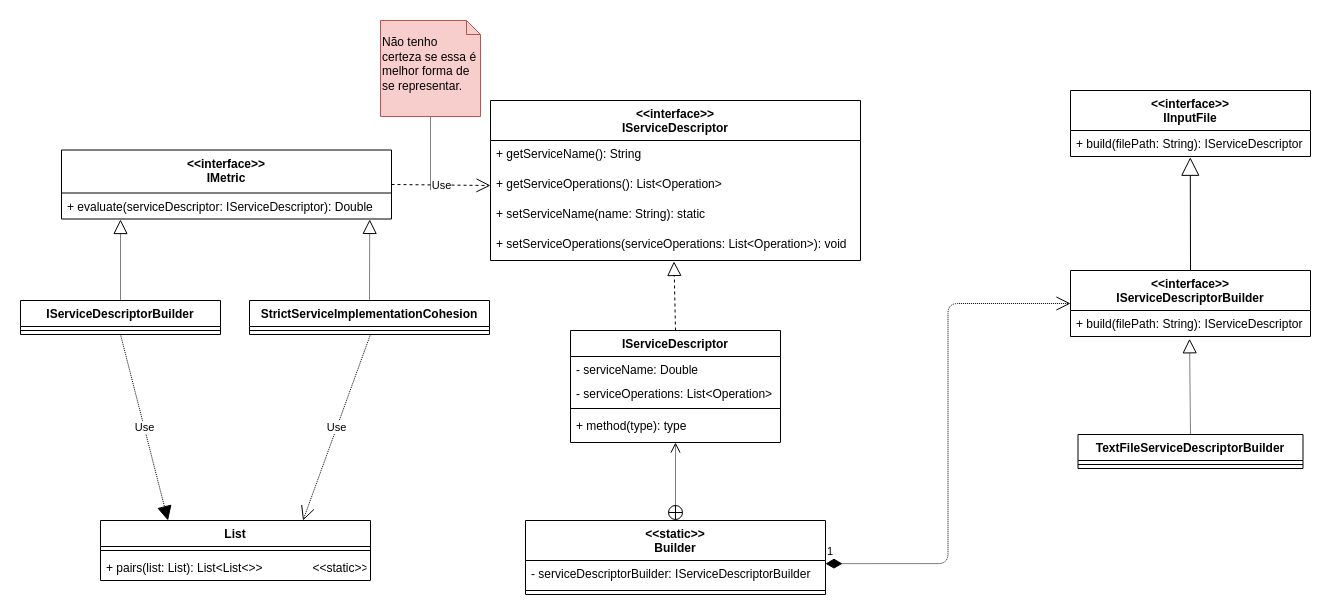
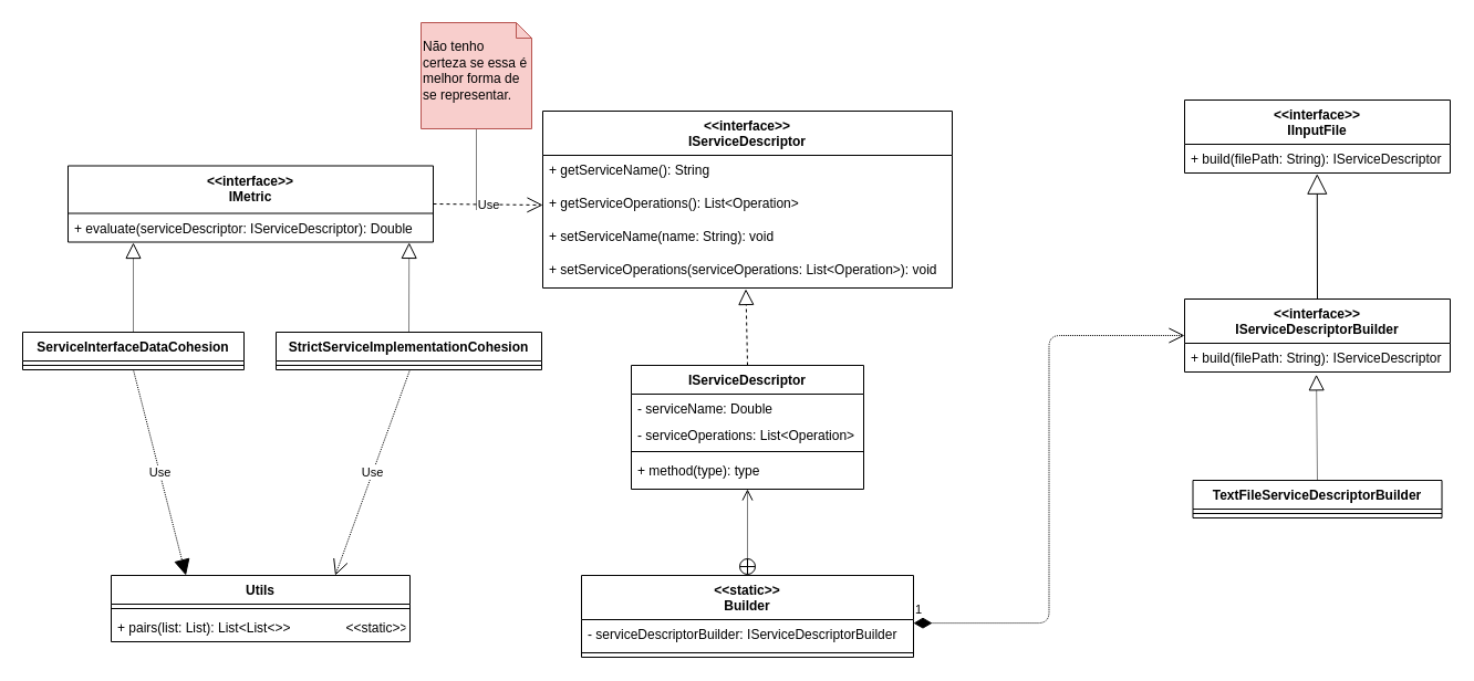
  <mxCell id="0" />
  <mxCell id="1" parent="0" />
  <mxCell id="2" value="&lt;&lt;interface&gt;&gt;&#10;IServiceDescriptor&#10;" style="swimlane;fontStyle=1;align=center;verticalAlign=top;childLayout=stackLayout;horizontal=1;startSize=40;horizontalStack=0;resizeParent=1;resizeParentMax=0;resizeLast=0;collapsible=1;marginBottom=0;" parent="1" vertex="1"><mxGeometry x="490" y="100" width="370" height="160" as="geometry" /></mxCell>
  <mxCell id="3" value="+ getServiceName(): String" style="text;strokeColor=none;fillColor=none;align=left;verticalAlign=top;spacingLeft=4;spacingRight=4;overflow=hidden;rotatable=0;points=[[0,0.5],[1,0.5]];portConstraint=eastwest;" vertex="1" parent="2"><mxGeometry y="40" width="370" height="30" as="geometry" /></mxCell>
  <mxCell id="4" value="+ getServiceOperations(): List&lt;Operation&gt;" style="text;strokeColor=none;fillColor=none;align=left;verticalAlign=top;spacingLeft=4;spacingRight=4;overflow=hidden;rotatable=0;points=[[0,0.5],[1,0.5]];portConstraint=eastwest;" vertex="1" parent="2"><mxGeometry y="70" width="370" height="30" as="geometry" /></mxCell>
- <mxCell id="5" value="+ setServiceName(name: String): static" style="text;strokeColor=none;fillColor=none;align=left;verticalAlign=top;spacingLeft=4;spacingRight=4;overflow=hidden;rotatable=0;points=[[0,0.5],[1,0.5]];portConstraint=eastwest;" vertex="1" parent="2"><mxGeometry y="100" width="370" height="30" as="geometry" /></mxCell>
+ <mxCell id="5" value="+ setServiceName(name: String): void" style="text;strokeColor=none;fillColor=none;align=left;verticalAlign=top;spacingLeft=4;spacingRight=4;overflow=hidden;rotatable=0;points=[[0,0.5],[1,0.5]];portConstraint=eastwest;" vertex="1" parent="2"><mxGeometry y="100" width="370" height="30" as="geometry" /></mxCell>
  <mxCell id="6" value="+ setServiceOperations(serviceOperations: List&lt;Operation&gt;): void" style="text;strokeColor=none;fillColor=none;align=left;verticalAlign=top;spacingLeft=4;spacingRight=4;overflow=hidden;rotatable=0;points=[[0,0.5],[1,0.5]];portConstraint=eastwest;" parent="2" vertex="1"><mxGeometry y="130" width="370" height="30" as="geometry" /></mxCell>
  <mxCell id="7" value="" style="endArrow=block;dashed=1;endFill=0;endSize=12;html=1;exitX=0.5;exitY=0;exitDx=0;exitDy=0;entryX=0.496;entryY=1.031;entryDx=0;entryDy=0;entryPerimeter=0;" parent="1" source="8" target="6" edge="1"><mxGeometry width="160" relative="1" as="geometry"><mxPoint x="690" y="240" as="sourcePoint" /><mxPoint x="850" y="240" as="targetPoint" /></mxGeometry></mxCell>
  <mxCell id="8" value="IServiceDescriptor" style="swimlane;fontStyle=1;align=center;verticalAlign=top;childLayout=stackLayout;horizontal=1;startSize=26;horizontalStack=0;resizeParent=1;resizeParentMax=0;resizeLast=0;collapsible=1;marginBottom=0;" parent="1" vertex="1"><mxGeometry x="570" y="330" width="210" height="112" as="geometry"><mxRectangle x="220" y="140" width="140" height="26" as="alternateBounds" /></mxGeometry></mxCell>
  <mxCell id="9" value="- serviceName: Double&#10;" style="text;strokeColor=none;fillColor=none;align=left;verticalAlign=top;spacingLeft=4;spacingRight=4;overflow=hidden;rotatable=0;points=[[0,0.5],[1,0.5]];portConstraint=eastwest;" parent="8" vertex="1"><mxGeometry y="26" width="210" height="24" as="geometry" /></mxCell>
  <mxCell id="10" value="- serviceOperations: List&lt;Operation&gt;" style="text;strokeColor=none;fillColor=none;align=left;verticalAlign=top;spacingLeft=4;spacingRight=4;overflow=hidden;rotatable=0;points=[[0,0.5],[1,0.5]];portConstraint=eastwest;" vertex="1" parent="8"><mxGeometry y="50" width="210" height="24" as="geometry" /></mxCell>
  <mxCell id="11" value="" style="line;strokeWidth=1;fillColor=none;align=left;verticalAlign=middle;spacingTop=-1;spacingLeft=3;spacingRight=3;rotatable=0;labelPosition=right;points=[];portConstraint=eastwest;" parent="8" vertex="1"><mxGeometry y="74" width="210" height="8" as="geometry" /></mxCell>
  <mxCell id="12" value="+ method(type): type" style="text;strokeColor=none;fillColor=none;align=left;verticalAlign=top;spacingLeft=4;spacingRight=4;overflow=hidden;rotatable=0;points=[[0,0.5],[1,0.5]];portConstraint=eastwest;" parent="8" vertex="1"><mxGeometry y="82" width="210" height="30" as="geometry" /></mxCell>
  <mxCell id="13" value="&lt;div&gt;&lt;br&gt;&lt;/div&gt;" style="endArrow=block;endSize=16;endFill=0;html=1;entryX=0.499;entryY=1.029;entryDx=0;entryDy=0;entryPerimeter=0;exitX=0.5;exitY=0;exitDx=0;exitDy=0;" edge="1" parent="1" source="29" target="32"><mxGeometry width="160" relative="1" as="geometry"><mxPoint x="1090" y="260" as="sourcePoint" /><mxPoint x="1250" y="260" as="targetPoint" /></mxGeometry></mxCell>
  <mxCell id="14" value="&lt;&lt;interface&gt;&gt; &#10;IMetric" style="swimlane;fontStyle=1;align=center;verticalAlign=top;childLayout=stackLayout;horizontal=1;startSize=43;horizontalStack=0;resizeParent=1;resizeParentMax=0;resizeLast=0;collapsible=1;marginBottom=0;" vertex="1" parent="1"><mxGeometry x="61" y="149.5" width="330" height="69" as="geometry"><mxRectangle x="-210" y="55.5" width="110" height="43" as="alternateBounds" /></mxGeometry></mxCell>
  <mxCell id="15" value="+ evaluate(serviceDescriptor: IServiceDescriptor): Double" style="text;strokeColor=none;fillColor=none;align=left;verticalAlign=top;spacingLeft=4;spacingRight=4;overflow=hidden;rotatable=0;points=[[0,0.5],[1,0.5]];portConstraint=eastwest;" vertex="1" parent="14"><mxGeometry y="43" width="330" height="26" as="geometry" /></mxCell>
  <mxCell id="16" value="Use" style="endArrow=open;endSize=12;dashed=1;html=1;exitX=1;exitY=0.5;exitDx=0;exitDy=0;entryX=0;entryY=0.5;entryDx=0;entryDy=0;" edge="1" parent="1" source="14" target="4"><mxGeometry width="160" relative="1" as="geometry"><mxPoint x="440" y="310" as="sourcePoint" /><mxPoint x="600" y="310" as="targetPoint" /></mxGeometry></mxCell>
  <mxCell id="17" style="edgeStyle=orthogonalEdgeStyle;rounded=0;orthogonalLoop=1;jettySize=auto;html=1;dashed=1;dashPattern=1 1;endArrow=none;endFill=0;" edge="1" parent="1" source="18"><mxGeometry relative="1" as="geometry"><mxPoint x="430" y="190" as="targetPoint" /></mxGeometry></mxCell>
  <mxCell id="18" value="&lt;br&gt;&lt;div&gt;Não tenho certeza se essa é&amp;nbsp; melhor forma de se representar.&lt;/div&gt;" style="shape=note;whiteSpace=wrap;html=1;size=14;verticalAlign=top;align=left;spacingTop=-6;fillColor=#f8cecc;strokeColor=#b85450;" vertex="1" parent="1"><mxGeometry x="380" y="20" width="100" height="96" as="geometry" /></mxCell>
- <mxCell id="19" value="IServiceDescriptorBuilder" style="swimlane;fontStyle=1;align=center;verticalAlign=top;childLayout=stackLayout;horizontal=1;startSize=26;horizontalStack=0;resizeParent=1;resizeParentMax=0;resizeLast=0;collapsible=1;marginBottom=0;" vertex="1" parent="1"><mxGeometry x="20" y="300" width="200" height="34" as="geometry" /></mxCell>
+ <mxCell id="19" value="ServiceInterfaceDataCohesion" style="swimlane;fontStyle=1;align=center;verticalAlign=top;childLayout=stackLayout;horizontal=1;startSize=26;horizontalStack=0;resizeParent=1;resizeParentMax=0;resizeLast=0;collapsible=1;marginBottom=0;" vertex="1" parent="1"><mxGeometry x="20" y="300" width="200" height="34" as="geometry" /></mxCell>
  <mxCell id="20" value="" style="line;strokeWidth=1;fillColor=none;align=left;verticalAlign=middle;spacingTop=-1;spacingLeft=3;spacingRight=3;rotatable=0;labelPosition=right;points=[];portConstraint=eastwest;" vertex="1" parent="19"><mxGeometry y="26" width="200" height="8" as="geometry" /></mxCell>
  <mxCell id="21" value="StrictServiceImplementationCohesion" style="swimlane;fontStyle=1;align=center;verticalAlign=top;childLayout=stackLayout;horizontal=1;startSize=26;horizontalStack=0;resizeParent=1;resizeParentMax=0;resizeLast=0;collapsible=1;marginBottom=0;" vertex="1" parent="1"><mxGeometry x="249" y="300" width="240" height="34" as="geometry" /></mxCell>
  <mxCell id="22" value="" style="line;strokeWidth=1;fillColor=none;align=left;verticalAlign=middle;spacingTop=-1;spacingLeft=3;spacingRight=3;rotatable=0;labelPosition=right;points=[];portConstraint=eastwest;" vertex="1" parent="21"><mxGeometry y="26" width="240" height="8" as="geometry" /></mxCell>
  <mxCell id="23" value="" style="endArrow=block;dashed=1;endFill=0;endSize=12;html=1;dashPattern=1 1;exitX=0.5;exitY=0;exitDx=0;exitDy=0;" edge="1" parent="1" source="19"><mxGeometry width="160" relative="1" as="geometry"><mxPoint x="70" y="370" as="sourcePoint" /><mxPoint x="120" y="219" as="targetPoint" /></mxGeometry></mxCell>
  <mxCell id="24" value="" style="endArrow=block;dashed=1;endFill=0;endSize=12;html=1;dashPattern=1 1;exitX=0.5;exitY=0;exitDx=0;exitDy=0;entryX=0.934;entryY=1.017;entryDx=0;entryDy=0;entryPerimeter=0;" edge="1" parent="1" source="21" target="15"><mxGeometry width="160" relative="1" as="geometry"><mxPoint x="130" y="310" as="sourcePoint" /><mxPoint x="230" y="220" as="targetPoint" /></mxGeometry></mxCell>
  <mxCell id="25" value="&lt;&lt;static&gt;&gt;&#10;Builder" style="swimlane;fontStyle=1;align=center;verticalAlign=top;childLayout=stackLayout;horizontal=1;startSize=40;horizontalStack=0;resizeParent=1;resizeParentMax=0;resizeLast=0;collapsible=1;marginBottom=0;" parent="1" vertex="1"><mxGeometry x="525" y="520" width="300" height="74" as="geometry" /></mxCell>
  <mxCell id="26" value="- serviceDescriptorBuilder: IServiceDescriptorBuilder" style="text;strokeColor=none;fillColor=none;align=left;verticalAlign=top;spacingLeft=4;spacingRight=4;overflow=hidden;rotatable=0;points=[[0,0.5],[1,0.5]];portConstraint=eastwest;" parent="25" vertex="1"><mxGeometry y="40" width="300" height="26" as="geometry" /></mxCell>
  <mxCell id="27" value="" style="line;strokeWidth=1;fillColor=none;align=left;verticalAlign=middle;spacingTop=-1;spacingLeft=3;spacingRight=3;rotatable=0;labelPosition=right;points=[];portConstraint=eastwest;" parent="25" vertex="1"><mxGeometry y="66" width="300" height="8" as="geometry" /></mxCell>
  <mxCell id="28" value="" style="endArrow=open;startArrow=circlePlus;endFill=0;startFill=0;endSize=8;html=1;dashed=1;dashPattern=1 1;exitX=0.5;exitY=0;exitDx=0;exitDy=0;" edge="1" parent="1" source="25" target="12"><mxGeometry width="160" relative="1" as="geometry"><mxPoint x="660" y="490" as="sourcePoint" /><mxPoint x="820" y="490" as="targetPoint" /></mxGeometry></mxCell>
  <mxCell id="29" value="&lt;&lt;interface&gt;&gt; &#10;IServiceDescriptorBuilder&#10;" style="swimlane;fontStyle=1;align=center;verticalAlign=top;childLayout=stackLayout;horizontal=1;startSize=40;horizontalStack=0;resizeParent=1;resizeParentMax=0;resizeLast=0;collapsible=1;marginBottom=0;" parent="1" vertex="1"><mxGeometry x="1070" y="270" width="240" height="66" as="geometry" /></mxCell>
  <mxCell id="30" value="+ build(filePath: String): IServiceDescriptor" style="text;strokeColor=none;fillColor=none;align=left;verticalAlign=top;spacingLeft=4;spacingRight=4;overflow=hidden;rotatable=0;points=[[0,0.5],[1,0.5]];portConstraint=eastwest;" parent="29" vertex="1"><mxGeometry y="40" width="240" height="26" as="geometry" /></mxCell>
  <mxCell id="31" value="&lt;&lt;interface&gt;&gt;&#10;IInputFile" style="swimlane;fontStyle=1;align=center;verticalAlign=top;childLayout=stackLayout;horizontal=1;startSize=40;horizontalStack=0;resizeParent=1;resizeParentMax=0;resizeLast=0;collapsible=1;marginBottom=0;" vertex="1" parent="1"><mxGeometry x="1070" width="240" height="66" as="geometry" y="90" /></mxCell>
  <mxCell id="32" value="+ build(filePath: String): IServiceDescriptor" style="text;strokeColor=none;fillColor=none;align=left;verticalAlign=top;spacingLeft=4;spacingRight=4;overflow=hidden;rotatable=0;points=[[0,0.5],[1,0.5]];portConstraint=eastwest;" vertex="1" parent="31"><mxGeometry y="40" width="240" height="26" as="geometry" /></mxCell>
  <mxCell id="33" value="TextFileServiceDescriptorBuilder" style="swimlane;fontStyle=1;align=center;verticalAlign=top;childLayout=stackLayout;horizontal=1;startSize=26;horizontalStack=0;resizeParent=1;resizeParentMax=0;resizeLast=0;collapsible=1;marginBottom=0;" vertex="1" parent="1"><mxGeometry x="1077.5" y="434" width="225" height="34" as="geometry" /></mxCell>
  <mxCell id="34" value="" style="line;strokeWidth=1;fillColor=none;align=left;verticalAlign=middle;spacingTop=-1;spacingLeft=3;spacingRight=3;rotatable=0;labelPosition=right;points=[];portConstraint=eastwest;" vertex="1" parent="33"><mxGeometry y="26" width="225" height="8" as="geometry" /></mxCell>
  <mxCell id="35" value="" style="endArrow=block;dashed=1;endFill=0;endSize=12;html=1;dashPattern=1 1;entryX=0.496;entryY=1.088;entryDx=0;entryDy=0;entryPerimeter=0;exitX=0.5;exitY=0;exitDx=0;exitDy=0;" edge="1" parent="1" source="33" target="30"><mxGeometry width="160" relative="1" as="geometry"><mxPoint x="930" y="520" as="sourcePoint" /><mxPoint x="1090" y="520" as="targetPoint" /></mxGeometry></mxCell>
  <mxCell id="36" value="1" style="endArrow=open;html=1;endSize=12;startArrow=diamondThin;startSize=14;startFill=1;edgeStyle=orthogonalEdgeStyle;align=left;verticalAlign=bottom;dashed=1;dashPattern=1 1;exitX=1;exitY=0.121;exitDx=0;exitDy=0;exitPerimeter=0;entryX=0;entryY=0.5;entryDx=0;entryDy=0;" edge="1" parent="1" source="26" target="29"><mxGeometry x="-1" y="3" relative="1" as="geometry"><mxPoint x="930" y="490" as="sourcePoint" /><mxPoint x="1090" y="490" as="targetPoint" /></mxGeometry></mxCell>
- <mxCell id="37" value="List" style="swimlane;fontStyle=1;align=center;verticalAlign=top;childLayout=stackLayout;horizontal=1;startSize=26;horizontalStack=0;resizeParent=1;resizeParentMax=0;resizeLast=0;collapsible=1;marginBottom=0;" vertex="1" parent="1"><mxGeometry x="100" y="520" width="270" height="60" as="geometry" /></mxCell>
+ <mxCell id="37" value="Utils" style="swimlane;fontStyle=1;align=center;verticalAlign=top;childLayout=stackLayout;horizontal=1;startSize=26;horizontalStack=0;resizeParent=1;resizeParentMax=0;resizeLast=0;collapsible=1;marginBottom=0;" vertex="1" parent="1"><mxGeometry x="100" y="520" width="270" height="60" as="geometry" /></mxCell>
  <mxCell id="38" value="" style="line;strokeWidth=1;fillColor=none;align=left;verticalAlign=middle;spacingTop=-1;spacingLeft=3;spacingRight=3;rotatable=0;labelPosition=right;points=[];portConstraint=eastwest;" vertex="1" parent="37"><mxGeometry y="26" width="270" height="8" as="geometry" /></mxCell>
  <mxCell id="39" value="+ pairs(list: List): List&lt;List&lt;&gt;&gt;               &lt;&lt;static&gt;&gt;" style="text;strokeColor=none;fillColor=none;align=left;verticalAlign=top;spacingLeft=4;spacingRight=4;overflow=hidden;rotatable=0;points=[[0,0.5],[1,0.5]];portConstraint=eastwest;fontStyle=0" vertex="1" parent="37"><mxGeometry y="34" width="270" height="26" as="geometry" /></mxCell>
  <mxCell id="40" value="Use" style="endArrow=block;endSize=12;dashed=1;html=1;dashPattern=1 1;exitX=0.5;exitY=1;exitDx=0;exitDy=0;entryX=0.25;entryY=0;entryDx=0;entryDy=0;" edge="1" parent="1" source="19" target="37"><mxGeometry width="160" relative="1" as="geometry"><mxPoint x="210" y="610" as="sourcePoint" /><mxPoint x="370" y="610" as="targetPoint" /></mxGeometry></mxCell>
  <mxCell id="41" value="Use" style="endArrow=open;endSize=12;dashed=1;html=1;dashPattern=1 1;exitX=0.504;exitY=1;exitDx=0;exitDy=0;entryX=0.75;entryY=0;entryDx=0;entryDy=0;exitPerimeter=0;" edge="1" parent="1" source="22" target="37"><mxGeometry width="160" relative="1" as="geometry"><mxPoint x="130" y="344" as="sourcePoint" /><mxPoint x="177.5" y="530" as="targetPoint" /></mxGeometry></mxCell>
